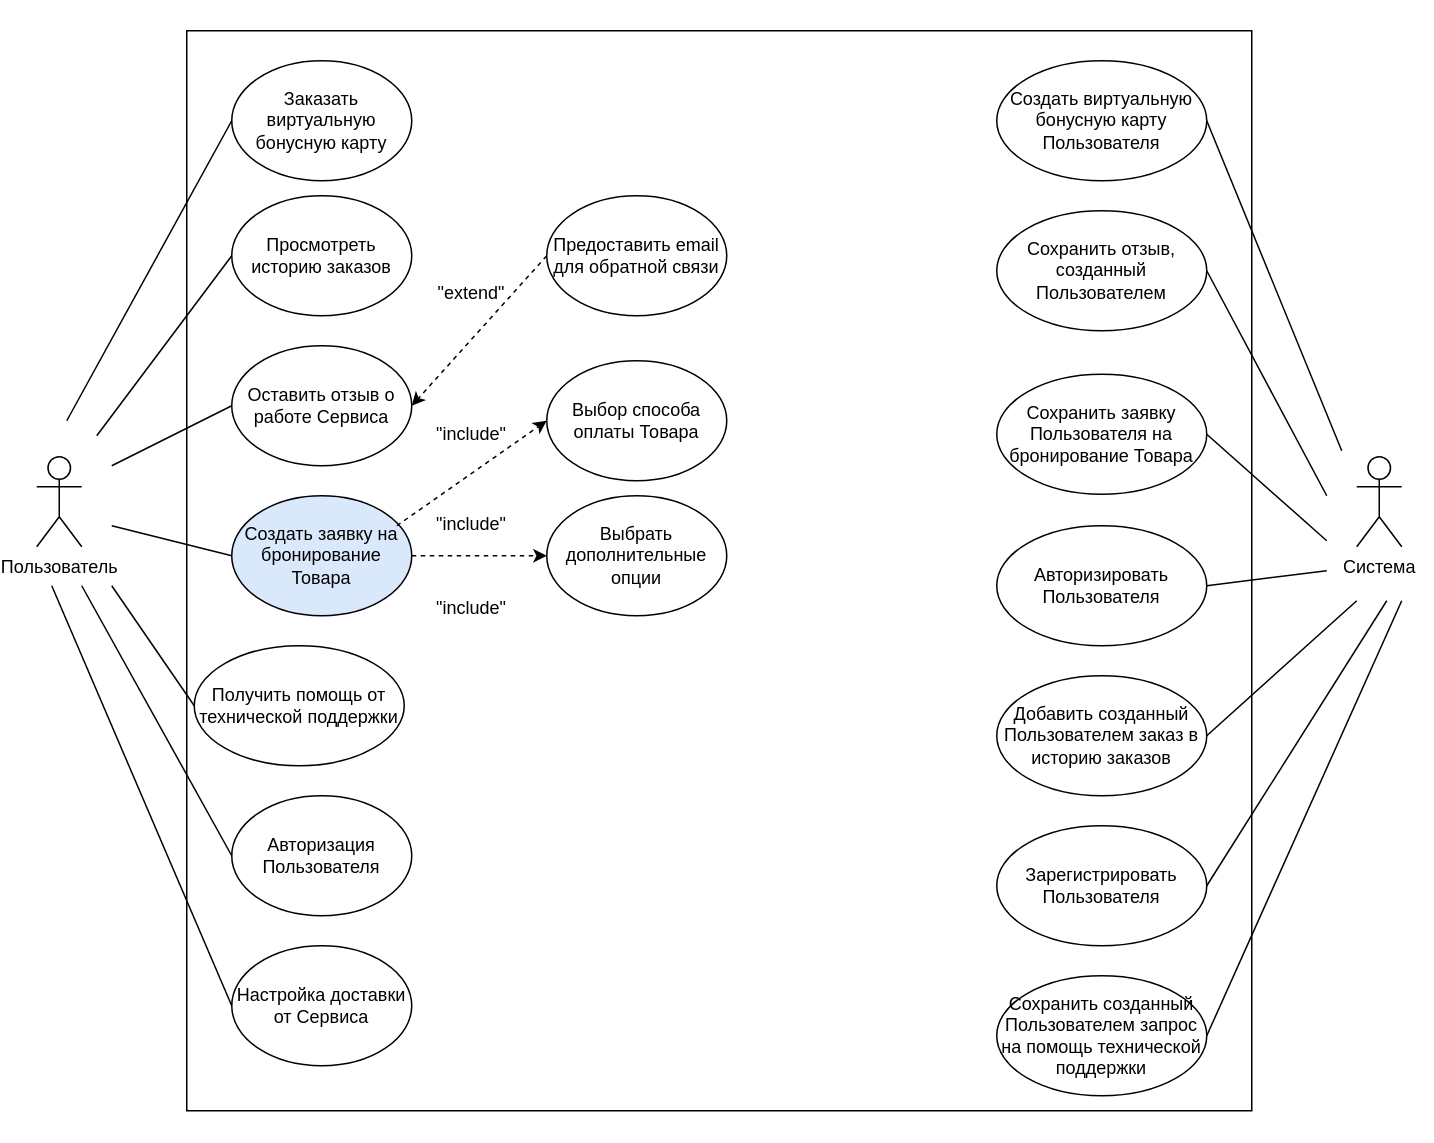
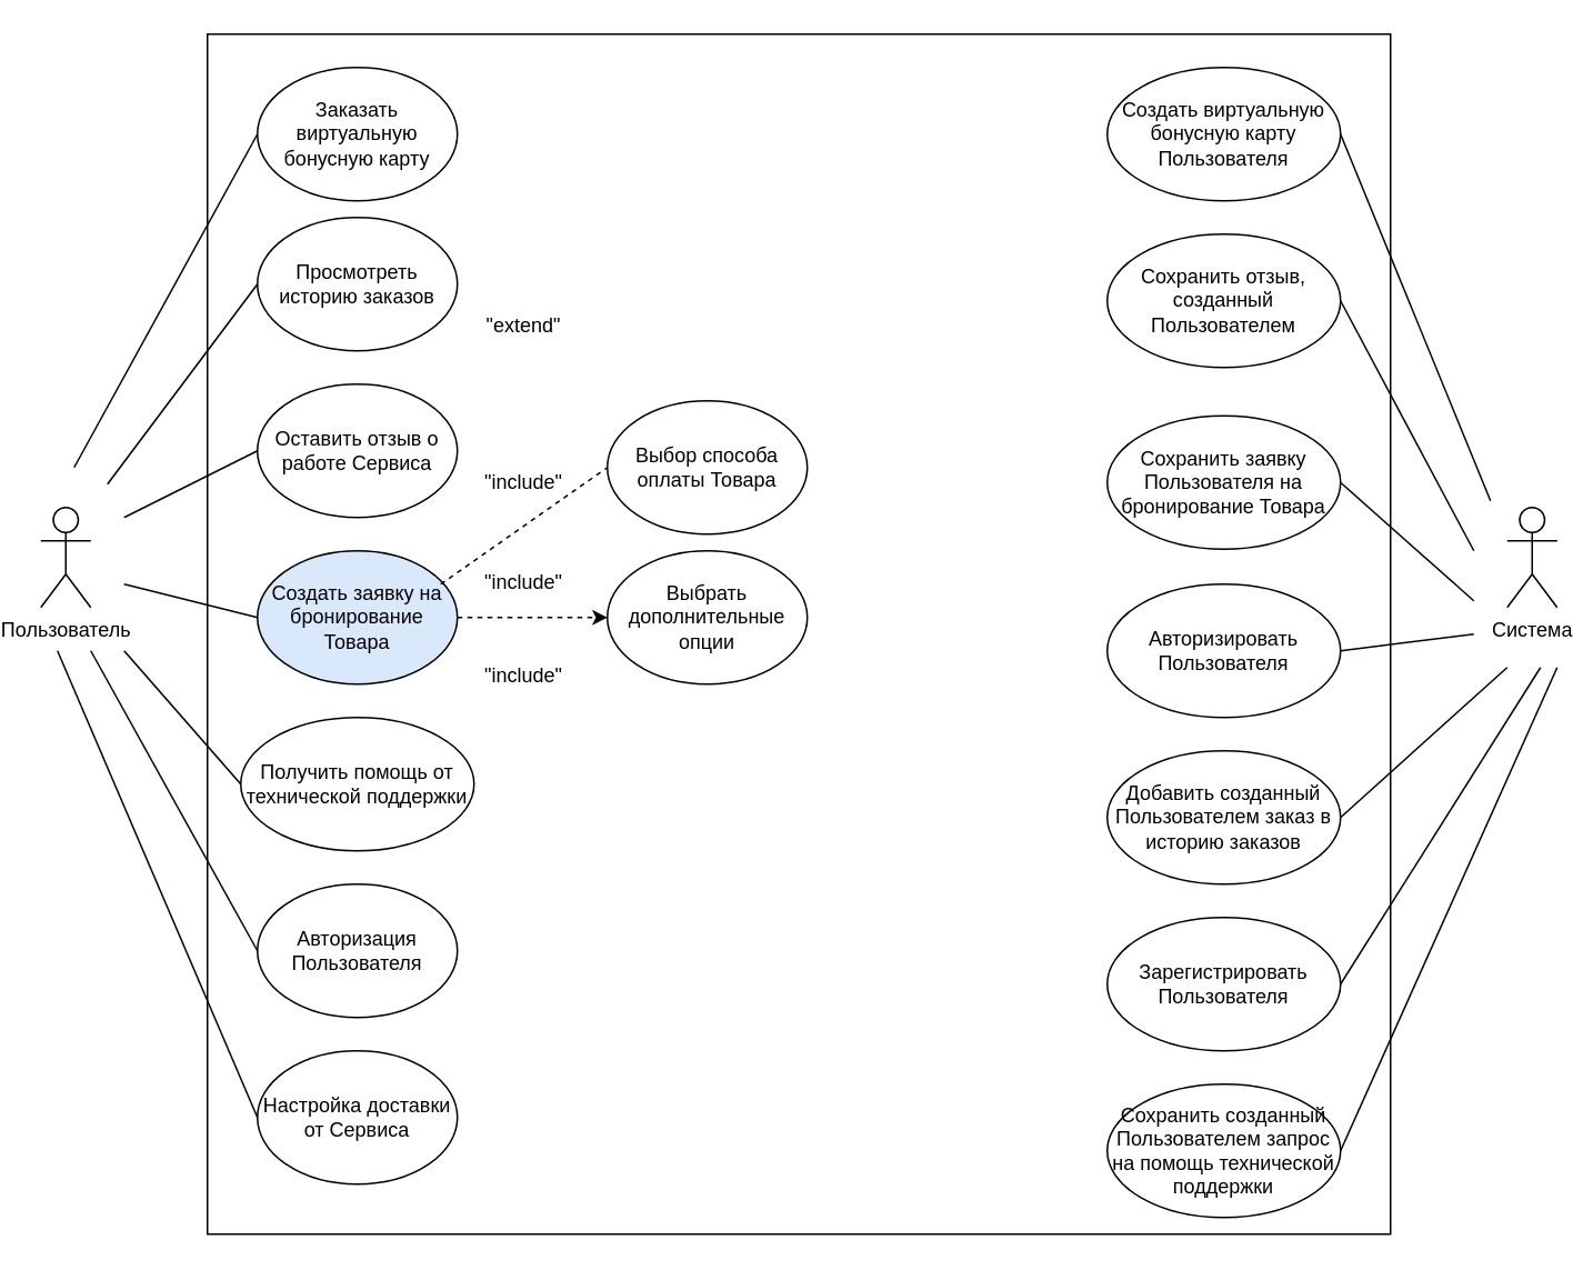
  <mxCell id="0" />
  <mxCell id="1" parent="0" />
  <mxCell id="2" value="" style="rounded=0;whiteSpace=wrap;html=1;fillColor=none;" vertex="1" parent="1"><mxGeometry x="120" y="20" width="710" height="720" as="geometry" /></mxCell>
  <mxCell id="3" value="Пользователь" style="shape=umlActor;verticalLabelPosition=bottom;verticalAlign=top;html=1;outlineConnect=0;" parent="1" vertex="1"><mxGeometry x="20" y="304" width="30" height="60" as="geometry" /></mxCell>
- <mxCell id="4" value="" style="endArrow=classic;html=1;rounded=0;entryX=1;entryY=0.5;entryDx=0;entryDy=0;dashed=1;exitX=0;exitY=0.5;exitDx=0;exitDy=0;" parent="1" target="9" edge="1" source="11"><mxGeometry width="50" height="50" relative="1" as="geometry"><mxPoint x="200" y="190" as="sourcePoint" /><mxPoint x="200" y="240" as="targetPoint" /></mxGeometry></mxCell>
  <mxCell id="5" value="&quot;extend&quot;" style="text;html=1;align=center;verticalAlign=middle;whiteSpace=wrap;rounded=0;" parent="1" vertex="1"><mxGeometry x="280" y="180" width="60" height="30" as="geometry" /></mxCell>
  <mxCell id="6" value="&quot;include&quot;" style="text;html=1;align=center;verticalAlign=middle;whiteSpace=wrap;rounded=0;" parent="1" vertex="1"><mxGeometry x="280" y="274" width="60" height="30" as="geometry" /></mxCell>
  <mxCell id="7" value="&quot;include&quot;" style="text;html=1;align=center;verticalAlign=middle;whiteSpace=wrap;rounded=0;" parent="1" vertex="1"><mxGeometry x="280" y="390" width="60" height="30" as="geometry" /></mxCell>
  <mxCell id="8" value="&quot;include&quot;" style="text;html=1;align=center;verticalAlign=middle;whiteSpace=wrap;rounded=0;" parent="1" vertex="1"><mxGeometry x="280" y="334" width="60" height="30" as="geometry" /></mxCell>
  <mxCell id="9" value="Оставить отзыв о работе Сервиса" style="ellipse;whiteSpace=wrap;html=1;" vertex="1" parent="1"><mxGeometry x="150" y="230" width="120" height="80" as="geometry" /></mxCell>
- <mxCell id="10" value="Получить помощь от технической поддержки" style="ellipse;whiteSpace=wrap;html=1;" vertex="1" parent="1"><mxGeometry x="125" y="430" width="140" height="80" as="geometry" /></mxCell>
- <mxCell id="11" value="Предоставить email для обратной связи" style="ellipse;whiteSpace=wrap;html=1;" vertex="1" parent="1"><mxGeometry x="360" y="130" width="120" height="80" as="geometry" /></mxCell>
+ <mxCell id="10" value="Получить помощь от технической поддержки" style="ellipse;whiteSpace=wrap;html=1;" vertex="1" parent="1"><mxGeometry x="140" y="430" width="140" height="80" as="geometry" /></mxCell>
  <mxCell id="12" value="" style="endArrow=none;html=1;rounded=0;entryX=0;entryY=0.5;entryDx=0;entryDy=0;" edge="1" parent="1" target="9"><mxGeometry width="50" height="50" relative="1" as="geometry"><mxPoint x="70" y="310" as="sourcePoint" /><mxPoint x="120" y="260" as="targetPoint" /></mxGeometry></mxCell>
  <mxCell id="13" value="Авторизация Пользователя" style="ellipse;whiteSpace=wrap;html=1;" vertex="1" parent="1"><mxGeometry x="150" y="530" width="120" height="80" as="geometry" /></mxCell>
  <mxCell id="14" value="Настройка доставки от Сервиса" style="ellipse;whiteSpace=wrap;html=1;" vertex="1" parent="1"><mxGeometry x="150" y="630" width="120" height="80" as="geometry" /></mxCell>
  <mxCell id="15" value="" style="endArrow=none;html=1;rounded=0;entryX=0;entryY=0.5;entryDx=0;entryDy=0;" edge="1" parent="1" target="10"><mxGeometry width="50" height="50" relative="1" as="geometry"><mxPoint x="70" y="390" as="sourcePoint" /><mxPoint x="330" y="420" as="targetPoint" /></mxGeometry></mxCell>
  <mxCell id="16" value="" style="endArrow=none;html=1;rounded=0;exitX=0;exitY=0.5;exitDx=0;exitDy=0;" edge="1" parent="1" source="13"><mxGeometry width="50" height="50" relative="1" as="geometry"><mxPoint x="280" y="470" as="sourcePoint" /><mxPoint x="50" y="390" as="targetPoint" /></mxGeometry></mxCell>
  <mxCell id="17" value="" style="endArrow=none;html=1;rounded=0;exitX=0;exitY=0.5;exitDx=0;exitDy=0;" edge="1" parent="1" source="14"><mxGeometry width="50" height="50" relative="1" as="geometry"><mxPoint x="280" y="470" as="sourcePoint" /><mxPoint x="30" y="390" as="targetPoint" /></mxGeometry></mxCell>
  <mxCell id="18" value="Создать заявку на бронирование Товара" style="ellipse;whiteSpace=wrap;html=1;fillColor=#dae8fc;" vertex="1" parent="1"><mxGeometry x="150" y="330" width="120" height="80" as="geometry" /></mxCell>
  <mxCell id="19" value="" style="endArrow=none;html=1;rounded=0;exitX=0;exitY=0.5;exitDx=0;exitDy=0;" edge="1" parent="1" source="18"><mxGeometry width="50" height="50" relative="1" as="geometry"><mxPoint x="280" y="470" as="sourcePoint" /><mxPoint x="70" y="350" as="targetPoint" /></mxGeometry></mxCell>
  <mxCell id="20" value="Просмотреть историю заказов" style="ellipse;whiteSpace=wrap;html=1;" vertex="1" parent="1"><mxGeometry x="150" y="130" width="120" height="80" as="geometry" /></mxCell>
  <mxCell id="21" value="Заказать виртуальную бонусную карту" style="ellipse;whiteSpace=wrap;html=1;" vertex="1" parent="1"><mxGeometry x="150" y="40" width="120" height="80" as="geometry" /></mxCell>
  <mxCell id="22" value="" style="endArrow=none;html=1;rounded=0;entryX=0;entryY=0.5;entryDx=0;entryDy=0;" edge="1" parent="1" target="20"><mxGeometry width="50" height="50" relative="1" as="geometry"><mxPoint x="60" y="290" as="sourcePoint" /><mxPoint x="330" y="220" as="targetPoint" /></mxGeometry></mxCell>
  <mxCell id="23" value="" style="endArrow=none;html=1;rounded=0;entryX=0;entryY=0.5;entryDx=0;entryDy=0;" edge="1" parent="1" target="21"><mxGeometry width="50" height="50" relative="1" as="geometry"><mxPoint x="40" y="280" as="sourcePoint" /><mxPoint x="330" y="220" as="targetPoint" /></mxGeometry></mxCell>
  <mxCell id="24" value="Выбор способа оплаты Товара" style="ellipse;whiteSpace=wrap;html=1;" vertex="1" parent="1"><mxGeometry x="360" y="240" width="120" height="80" as="geometry" /></mxCell>
  <mxCell id="25" value="Выбрать дополнительные опции" style="ellipse;whiteSpace=wrap;html=1;" vertex="1" parent="1"><mxGeometry x="360" y="330" width="120" height="80" as="geometry" /></mxCell>
- <mxCell id="26" value="" style="endArrow=classic;html=1;rounded=0;entryX=0;entryY=0.5;entryDx=0;entryDy=0;exitX=0.917;exitY=0.25;exitDx=0;exitDy=0;exitPerimeter=0;dashed=1;" edge="1" parent="1" source="18" target="24"><mxGeometry width="50" height="50" relative="1" as="geometry"><mxPoint x="360" y="470" as="sourcePoint" /><mxPoint x="410" y="420" as="targetPoint" /></mxGeometry></mxCell>
+ <mxCell id="26" value="" style="endArrow=none;html=1;rounded=0;entryX=0;entryY=0.5;entryDx=0;entryDy=0;exitX=0.917;exitY=0.25;exitDx=0;exitDy=0;exitPerimeter=0;dashed=1;" edge="1" parent="1" source="18" target="24"><mxGeometry width="50" height="50" relative="1" as="geometry"><mxPoint x="360" y="470" as="sourcePoint" /><mxPoint x="410" y="420" as="targetPoint" /></mxGeometry></mxCell>
  <mxCell id="27" value="" style="endArrow=classic;html=1;rounded=0;entryX=0;entryY=0.5;entryDx=0;entryDy=0;exitX=1;exitY=0.5;exitDx=0;exitDy=0;dashed=1;" edge="1" parent="1" source="18" target="25"><mxGeometry width="50" height="50" relative="1" as="geometry"><mxPoint x="270" y="360" as="sourcePoint" /><mxPoint x="330" y="290" as="targetPoint" /></mxGeometry></mxCell>
  <mxCell id="28" value="Система" style="shape=umlActor;verticalLabelPosition=bottom;verticalAlign=top;html=1;outlineConnect=0;" vertex="1" parent="1"><mxGeometry x="900" y="304" width="30" height="60" as="geometry" /></mxCell>
  <mxCell id="29" value="Создать виртуальную бонусную карту Пользователя" style="ellipse;whiteSpace=wrap;html=1;" vertex="1" parent="1"><mxGeometry x="660" y="40" width="140" height="80" as="geometry" /></mxCell>
  <mxCell id="30" value="Авторизировать Пользователя" style="ellipse;whiteSpace=wrap;html=1;" vertex="1" parent="1"><mxGeometry x="660" y="350" width="140" height="80" as="geometry" /></mxCell>
  <mxCell id="31" value="Сохранить отзыв, созданный Пользователем" style="ellipse;whiteSpace=wrap;html=1;" vertex="1" parent="1"><mxGeometry x="660" y="140" width="140" height="80" as="geometry" /></mxCell>
  <mxCell id="32" value="Сохранить заявку Пользователя на бронирование Товара" style="ellipse;whiteSpace=wrap;html=1;" vertex="1" parent="1"><mxGeometry x="660" y="249" width="140" height="80" as="geometry" /></mxCell>
  <mxCell id="33" value="Добавить созданный Пользователем заказ в историю заказов" style="ellipse;whiteSpace=wrap;html=1;" vertex="1" parent="1"><mxGeometry x="660" y="450" width="140" height="80" as="geometry" /></mxCell>
  <mxCell id="34" value="Зарегистрировать Пользователя" style="ellipse;whiteSpace=wrap;html=1;" vertex="1" parent="1"><mxGeometry x="660" y="550" width="140" height="80" as="geometry" /></mxCell>
  <mxCell id="35" value="Сохранить созданный Пользователем запрос на помощь технической поддержки" style="ellipse;whiteSpace=wrap;html=1;" vertex="1" parent="1"><mxGeometry x="660" y="650" width="140" height="80" as="geometry" /></mxCell>
  <mxCell id="36" value="" style="endArrow=none;html=1;rounded=0;exitX=1;exitY=0.5;exitDx=0;exitDy=0;" edge="1" parent="1" source="35"><mxGeometry width="50" height="50" relative="1" as="geometry"><mxPoint x="580" y="580" as="sourcePoint" /><mxPoint x="930" y="400" as="targetPoint" /></mxGeometry></mxCell>
  <mxCell id="37" value="" style="endArrow=none;html=1;rounded=0;exitX=1;exitY=0.5;exitDx=0;exitDy=0;" edge="1" parent="1" source="34"><mxGeometry width="50" height="50" relative="1" as="geometry"><mxPoint x="810" y="700" as="sourcePoint" /><mxPoint x="920" y="400" as="targetPoint" /></mxGeometry></mxCell>
  <mxCell id="38" value="" style="endArrow=none;html=1;rounded=0;exitX=1;exitY=0.5;exitDx=0;exitDy=0;" edge="1" parent="1" source="33"><mxGeometry width="50" height="50" relative="1" as="geometry"><mxPoint x="820" y="710" as="sourcePoint" /><mxPoint x="900" y="400" as="targetPoint" /></mxGeometry></mxCell>
  <mxCell id="39" value="" style="endArrow=none;html=1;rounded=0;exitX=1;exitY=0.5;exitDx=0;exitDy=0;" edge="1" parent="1" source="30"><mxGeometry width="50" height="50" relative="1" as="geometry"><mxPoint x="810" y="500" as="sourcePoint" /><mxPoint x="880" y="380" as="targetPoint" /></mxGeometry></mxCell>
  <mxCell id="40" value="" style="endArrow=none;html=1;rounded=0;exitX=1;exitY=0.5;exitDx=0;exitDy=0;" edge="1" parent="1" source="32"><mxGeometry width="50" height="50" relative="1" as="geometry"><mxPoint x="810" y="339" as="sourcePoint" /><mxPoint x="880" y="360" as="targetPoint" /></mxGeometry></mxCell>
  <mxCell id="41" value="" style="endArrow=none;html=1;rounded=0;exitX=1;exitY=0.5;exitDx=0;exitDy=0;" edge="1" parent="1" source="31"><mxGeometry width="50" height="50" relative="1" as="geometry"><mxPoint x="820" y="230" as="sourcePoint" /><mxPoint x="880" y="330" as="targetPoint" /></mxGeometry></mxCell>
  <mxCell id="42" value="" style="endArrow=none;html=1;rounded=0;exitX=1;exitY=0.5;exitDx=0;exitDy=0;" edge="1" parent="1" source="29"><mxGeometry width="50" height="50" relative="1" as="geometry"><mxPoint x="840" y="130" as="sourcePoint" /><mxPoint x="890" y="300" as="targetPoint" /></mxGeometry></mxCell>
